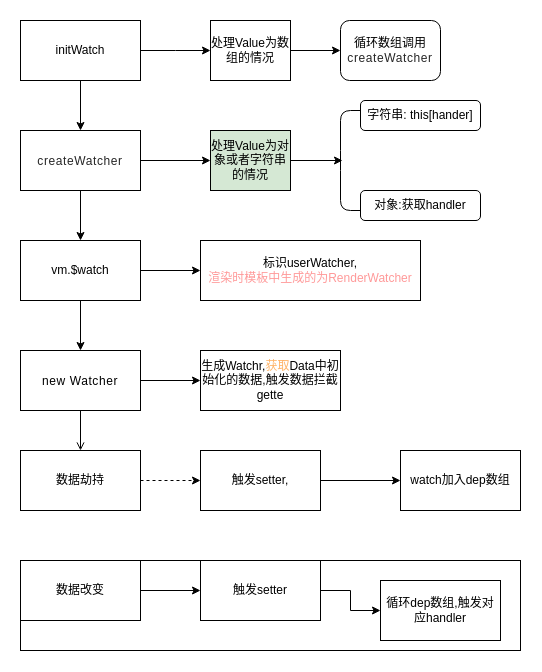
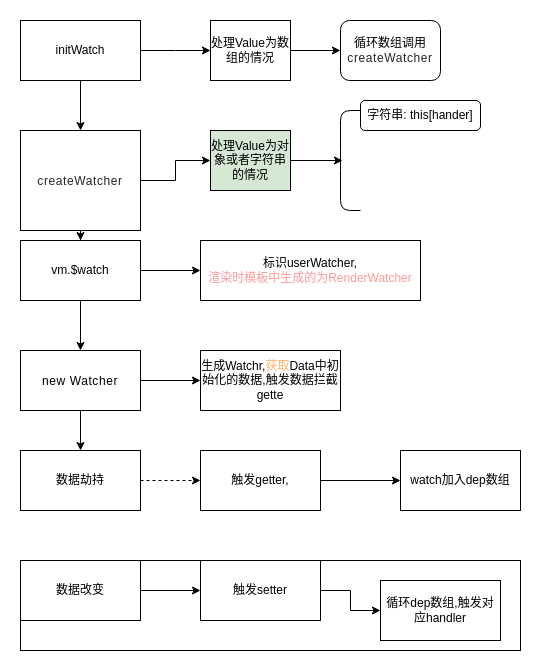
  <mxCell id="0" />
  <mxCell id="1" parent="0" />
  <mxCell id="2" value="" style="edgeStyle=orthogonalEdgeStyle;rounded=0;orthogonalLoop=1;jettySize=auto;html=1;" edge="1" parent="1" source="4"><mxGeometry relative="1" as="geometry"><mxPoint x="210" y="50" as="targetPoint" /></mxGeometry></mxCell>
  <mxCell id="3" value="" style="edgeStyle=orthogonalEdgeStyle;rounded=0;orthogonalLoop=1;jettySize=auto;html=1;" edge="1" parent="1" source="4" target="7"><mxGeometry relative="1" as="geometry" /></mxCell>
  <mxCell id="4" value="initWatch" style="rounded=0;whiteSpace=wrap;html=1;" vertex="1" parent="1"><mxGeometry x="20" y="20" width="120" height="60" as="geometry" /></mxCell>
  <mxCell id="5" value="" style="edgeStyle=orthogonalEdgeStyle;rounded=0;orthogonalLoop=1;jettySize=auto;html=1;" edge="1" parent="1" source="7" target="10"><mxGeometry relative="1" as="geometry" /></mxCell>
  <mxCell id="6" value="" style="edgeStyle=orthogonalEdgeStyle;rounded=0;orthogonalLoop=1;jettySize=auto;html=1;" edge="1" parent="1" source="7" target="23"><mxGeometry relative="1" as="geometry" /></mxCell>
- <mxCell id="7" value="&lt;span style=&quot;color: rgb(38 , 38 , 38) ; line-height: 24px ; letter-spacing: 0.05em ; outline-style: none ; overflow-wrap: break-word ; background-color: rgb(255 , 255 , 255)&quot;&gt;&lt;font style=&quot;font-size: 12px&quot;&gt;createWatcher&lt;/font&gt;&lt;/span&gt;" style="rounded=0;whiteSpace=wrap;html=1;" vertex="1" parent="1"><mxGeometry x="20" y="130" width="120" height="60" as="geometry" /></mxCell>
+ <mxCell id="7" value="&lt;span style=&quot;color: rgb(38 , 38 , 38) ; line-height: 24px ; letter-spacing: 0.05em ; outline-style: none ; overflow-wrap: break-word ; background-color: rgb(255 , 255 , 255)&quot;&gt;&lt;font style=&quot;font-size: 12px&quot;&gt;createWatcher&lt;/font&gt;&lt;/span&gt;" style="rounded=0;whiteSpace=wrap;html=1;" vertex="1" parent="1"><mxGeometry x="20" y="130" width="120" height="100" as="geometry" /></mxCell>
  <mxCell id="8" value="" style="edgeStyle=orthogonalEdgeStyle;rounded=0;orthogonalLoop=1;jettySize=auto;html=1;" edge="1" parent="1" source="10" target="27"><mxGeometry relative="1" as="geometry" /></mxCell>
  <mxCell id="9" value="" style="edgeStyle=orthogonalEdgeStyle;rounded=0;orthogonalLoop=1;jettySize=auto;html=1;" edge="1" parent="1" source="10" target="13"><mxGeometry relative="1" as="geometry" /></mxCell>
  <mxCell id="10" value="&lt;span style=&quot;background-color: rgb(255 , 255 , 255)&quot;&gt;vm.$watch&lt;/span&gt;" style="rounded=0;whiteSpace=wrap;html=1;" vertex="1" parent="1"><mxGeometry x="20" y="240" width="120" height="60" as="geometry" /></mxCell>
- <mxCell id="11" value="" style="edgeStyle=orthogonalEdgeStyle;rounded=0;orthogonalLoop=1;jettySize=auto;html=1;endArrow=open;" edge="1" parent="1" source="13" target="15"><mxGeometry relative="1" as="geometry" /></mxCell>
+ <mxCell id="11" value="" style="edgeStyle=orthogonalEdgeStyle;rounded=0;orthogonalLoop=1;jettySize=auto;html=1;" edge="1" parent="1" source="13" target="15"><mxGeometry relative="1" as="geometry" /></mxCell>
  <mxCell id="12" value="" style="edgeStyle=orthogonalEdgeStyle;rounded=0;orthogonalLoop=1;jettySize=auto;html=1;" edge="1" parent="1" source="13" target="28"><mxGeometry relative="1" as="geometry" /></mxCell>
  <mxCell id="13" value="&lt;span style=&quot;line-height: 24px ; letter-spacing: 0.05em ; outline-style: none ; overflow-wrap: break-word ; background-color: rgb(255 , 255 , 255)&quot;&gt;&lt;font style=&quot;font-size: 12px&quot;&gt;new Watcher&lt;/font&gt;&lt;/span&gt;" style="rounded=0;whiteSpace=wrap;html=1;" vertex="1" parent="1"><mxGeometry x="20" y="350" width="120" height="60" as="geometry" /></mxCell>
  <mxCell id="14" value="" style="edgeStyle=orthogonalEdgeStyle;rounded=0;orthogonalLoop=1;jettySize=auto;html=1;dashed=1;" edge="1" parent="1" source="15" target="17"><mxGeometry relative="1" as="geometry" /></mxCell>
  <mxCell id="15" value="数据劫持" style="rounded=0;whiteSpace=wrap;html=1;" vertex="1" parent="1"><mxGeometry x="20" y="450" width="120" height="60" as="geometry" /></mxCell>
  <mxCell id="16" value="" style="edgeStyle=orthogonalEdgeStyle;rounded=0;orthogonalLoop=1;jettySize=auto;html=1;" edge="1" parent="1" source="17" target="18"><mxGeometry relative="1" as="geometry" /></mxCell>
- <mxCell id="17" value="触发setter," style="rounded=0;whiteSpace=wrap;html=1;" vertex="1" parent="1"><mxGeometry x="200" y="450" width="120" height="60" as="geometry" /></mxCell>
+ <mxCell id="17" value="触发getter," style="rounded=0;whiteSpace=wrap;html=1;" vertex="1" parent="1"><mxGeometry x="200" y="450" width="120" height="60" as="geometry" /></mxCell>
  <mxCell id="18" value="watch加入dep数组" style="rounded=0;whiteSpace=wrap;html=1;" vertex="1" parent="1"><mxGeometry x="400" y="450" width="120" height="60" as="geometry" /></mxCell>
  <mxCell id="19" value="循环数组调用&lt;span style=&quot;color: rgb(38 , 38 , 38) ; letter-spacing: 0.6px ; background-color: rgb(255 , 255 , 255)&quot;&gt;createWatcher&lt;/span&gt;" style="rounded=1;whiteSpace=wrap;html=1;" vertex="1" parent="1"><mxGeometry x="340" y="20" width="100" height="60" as="geometry" /></mxCell>
  <mxCell id="20" value="" style="edgeStyle=orthogonalEdgeStyle;rounded=0;orthogonalLoop=1;jettySize=auto;html=1;" edge="1" parent="1" source="21" target="19"><mxGeometry relative="1" as="geometry" /></mxCell>
  <mxCell id="21" value="处理Value为数组的情况" style="rounded=0;whiteSpace=wrap;html=1;" vertex="1" parent="1"><mxGeometry x="210" y="20" width="80" height="60" as="geometry" /></mxCell>
  <mxCell id="22" style="edgeStyle=orthogonalEdgeStyle;rounded=0;orthogonalLoop=1;jettySize=auto;html=1;entryX=0.1;entryY=0.5;entryDx=0;entryDy=0;entryPerimeter=0;" edge="1" parent="1" source="23" target="24"><mxGeometry relative="1" as="geometry" /></mxCell>
  <mxCell id="23" value="处理Value为对象或者字符串的情况" style="rounded=0;whiteSpace=wrap;html=1;fillColor=#d5e8d4;" vertex="1" parent="1"><mxGeometry x="210" y="130" width="80" height="60" as="geometry" /></mxCell>
  <mxCell id="24" value="" style="shape=curlyBracket;whiteSpace=wrap;html=1;rounded=1;size=0;" vertex="1" parent="1"><mxGeometry x="340" y="110" width="20" height="100" as="geometry" /></mxCell>
  <mxCell id="25" value="字符串: this[hander]" style="rounded=1;whiteSpace=wrap;html=1;" vertex="1" parent="1"><mxGeometry x="360" y="100" width="120" height="30" as="geometry" /></mxCell>
- <mxCell id="26" value="对象:获取handler" style="rounded=1;whiteSpace=wrap;html=1;" vertex="1" parent="1"><mxGeometry x="360" y="190" width="120" height="30" as="geometry" /></mxCell>
  <mxCell id="27" value="标识userWatcher,&lt;br&gt;&lt;font color=&quot;#ff9999&quot;&gt;渲染时模板中生成的为RenderWatcher&lt;/font&gt;" style="rounded=0;whiteSpace=wrap;html=1;" vertex="1" parent="1"><mxGeometry x="200" y="240" width="220" height="60" as="geometry" /></mxCell>
  <mxCell id="28" value="生成Watchr,&lt;font color=&quot;#ffb366&quot;&gt;获取&lt;/font&gt;Data中初始化的数据,触发数据拦截gette" style="rounded=0;whiteSpace=wrap;html=1;" vertex="1" parent="1"><mxGeometry x="200" y="350" width="140" height="60" as="geometry" /></mxCell>
  <mxCell id="29" value="" style="edgeStyle=orthogonalEdgeStyle;rounded=0;orthogonalLoop=1;jettySize=auto;html=1;comic=0;" edge="1" parent="1" source="30" target="32"><mxGeometry relative="1" as="geometry" /></mxCell>
  <mxCell id="30" value="数据改变" style="rounded=0;whiteSpace=wrap;html=1;comic=0;" vertex="1" parent="1"><mxGeometry x="20" y="560" width="120" height="60" as="geometry" /></mxCell>
  <mxCell id="31" value="" style="edgeStyle=orthogonalEdgeStyle;rounded=0;orthogonalLoop=1;jettySize=auto;html=1;comic=0;" edge="1" parent="1" source="32" target="33"><mxGeometry relative="1" as="geometry" /></mxCell>
  <mxCell id="32" value="触发setter" style="rounded=0;whiteSpace=wrap;html=1;comic=0;" vertex="1" parent="1"><mxGeometry x="200" y="560" width="120" height="60" as="geometry" /></mxCell>
  <mxCell id="33" value="循环dep数组,触发对应handler" style="rounded=0;whiteSpace=wrap;html=1;comic=0;" vertex="1" parent="1"><mxGeometry x="380" y="580" width="120" height="60" as="geometry" /></mxCell>
  <mxCell id="34" value="" style="rounded=0;whiteSpace=wrap;html=1;fillColor=none;comic=0;" vertex="1" parent="1"><mxGeometry x="20" y="560" width="500" height="90" as="geometry" /></mxCell>
